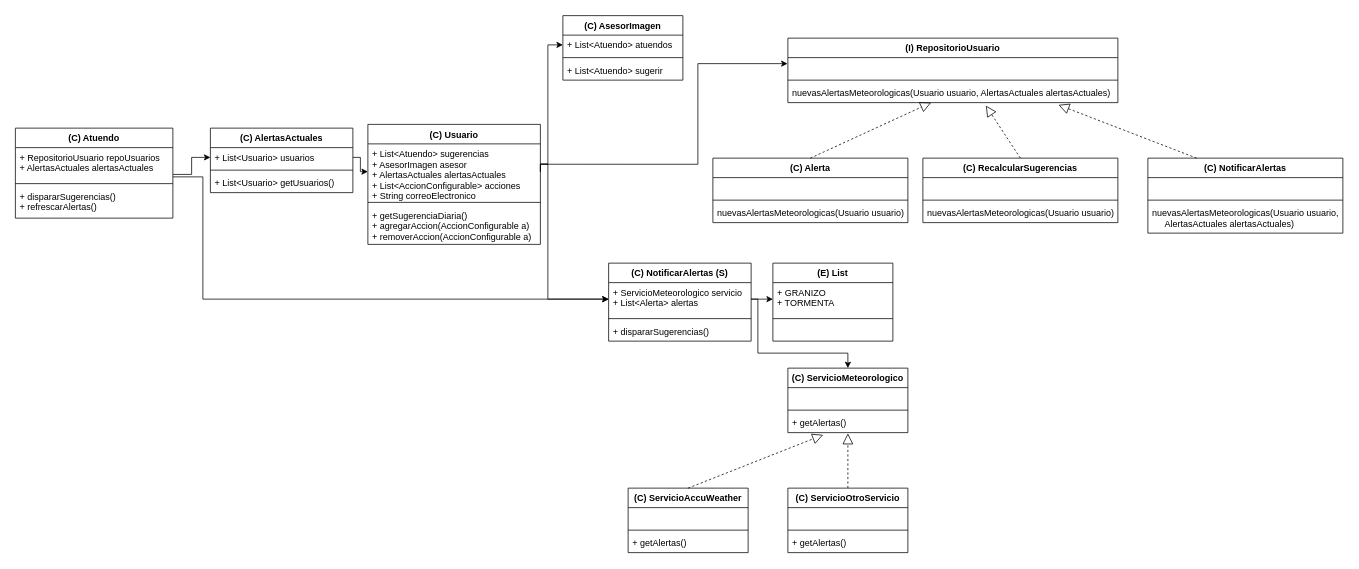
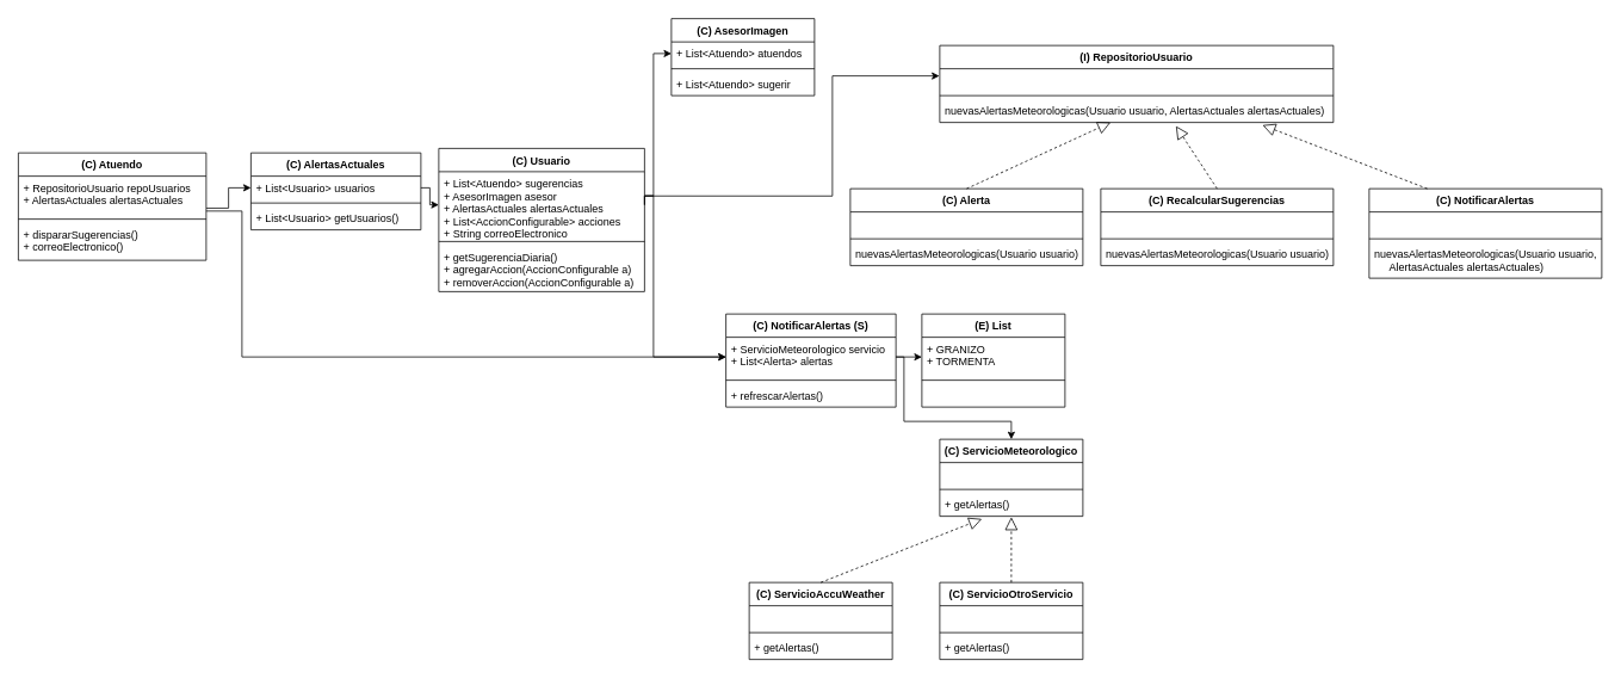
  <mxCell id="0" />
  <mxCell id="1" parent="0" />
  <mxCell id="2" value="(C) Usuario" style="swimlane;fontStyle=1;align=center;verticalAlign=top;childLayout=stackLayout;horizontal=1;startSize=26;horizontalStack=0;resizeParent=1;resizeParentMax=0;resizeLast=0;collapsible=1;marginBottom=0;" vertex="1" parent="1"><mxGeometry x="490" y="165" width="230" height="160" as="geometry" /></mxCell>
  <mxCell id="3" value="+ List&lt;Atuendo&gt; sugerencias&#10;+ AsesorImagen asesor&#10;+ AlertasActuales alertasActuales&#10;+ List&lt;AccionConfigurable&gt; acciones&#10;+ String correoElectronico" style="text;strokeColor=none;fillColor=none;align=left;verticalAlign=top;spacingLeft=4;spacingRight=4;overflow=hidden;rotatable=0;points=[[0,0.5],[1,0.5]];portConstraint=eastwest;" vertex="1" parent="2"><mxGeometry y="26" width="230" height="74" as="geometry" /></mxCell>
  <mxCell id="4" value="" style="line;strokeWidth=1;fillColor=none;align=left;verticalAlign=middle;spacingTop=-1;spacingLeft=3;spacingRight=3;rotatable=0;labelPosition=right;points=[];portConstraint=eastwest;" vertex="1" parent="2"><mxGeometry y="100" width="230" height="8" as="geometry" /></mxCell>
  <mxCell id="5" value="+ getSugerenciaDiaria()&#10;+ agregarAccion(AccionConfigurable a)&#10;+ removerAccion(AccionConfigurable a)" style="text;strokeColor=none;fillColor=none;align=left;verticalAlign=top;spacingLeft=4;spacingRight=4;overflow=hidden;rotatable=0;points=[[0,0.5],[1,0.5]];portConstraint=eastwest;" vertex="1" parent="2"><mxGeometry y="108" width="230" height="52" as="geometry" /></mxCell>
  <mxCell id="6" value="(C) AsesorImagen" style="swimlane;fontStyle=1;align=center;verticalAlign=top;childLayout=stackLayout;horizontal=1;startSize=26;horizontalStack=0;resizeParent=1;resizeParentMax=0;resizeLast=0;collapsible=1;marginBottom=0;" vertex="1" parent="1"><mxGeometry x="750" y="20" width="160" height="86" as="geometry" /></mxCell>
  <mxCell id="7" value="+ List&lt;Atuendo&gt; atuendos" style="text;strokeColor=none;fillColor=none;align=left;verticalAlign=top;spacingLeft=4;spacingRight=4;overflow=hidden;rotatable=0;points=[[0,0.5],[1,0.5]];portConstraint=eastwest;" vertex="1" parent="6"><mxGeometry y="26" width="160" height="26" as="geometry" /></mxCell>
  <mxCell id="8" value="" style="line;strokeWidth=1;fillColor=none;align=left;verticalAlign=middle;spacingTop=-1;spacingLeft=3;spacingRight=3;rotatable=0;labelPosition=right;points=[];portConstraint=eastwest;" vertex="1" parent="6"><mxGeometry y="52" width="160" height="8" as="geometry" /></mxCell>
  <mxCell id="9" value="+ List&lt;Atuendo&gt; sugerir" style="text;strokeColor=none;fillColor=none;align=left;verticalAlign=top;spacingLeft=4;spacingRight=4;overflow=hidden;rotatable=0;points=[[0,0.5],[1,0.5]];portConstraint=eastwest;" vertex="1" parent="6"><mxGeometry y="60" width="160" height="26" as="geometry" /></mxCell>
  <mxCell id="10" value="" style="endArrow=classic;html=1;rounded=0;exitX=1;exitY=0.5;exitDx=0;exitDy=0;entryX=0;entryY=0.5;entryDx=0;entryDy=0;edgeStyle=orthogonalEdgeStyle;" edge="1" parent="1" source="3" target="7"><mxGeometry width="50" height="50" relative="1" as="geometry"><mxPoint x="370" y="350" as="sourcePoint" /><mxPoint x="420" y="300" as="targetPoint" /><Array as="points"><mxPoint x="730" y="218" /><mxPoint x="730" y="59" /></Array></mxGeometry></mxCell>
  <mxCell id="11" value="(C) AlertasActuales" style="swimlane;fontStyle=1;align=center;verticalAlign=top;childLayout=stackLayout;horizontal=1;startSize=26;horizontalStack=0;resizeParent=1;resizeParentMax=0;resizeLast=0;collapsible=1;marginBottom=0;" vertex="1" parent="1"><mxGeometry x="280" y="170" width="190" height="86" as="geometry" /></mxCell>
  <mxCell id="12" value="+ List&lt;Usuario&gt; usuarios" style="text;strokeColor=none;fillColor=none;align=left;verticalAlign=top;spacingLeft=4;spacingRight=4;overflow=hidden;rotatable=0;points=[[0,0.5],[1,0.5]];portConstraint=eastwest;" vertex="1" parent="11"><mxGeometry y="26" width="190" height="26" as="geometry" /></mxCell>
  <mxCell id="13" value="" style="line;strokeWidth=1;fillColor=none;align=left;verticalAlign=middle;spacingTop=-1;spacingLeft=3;spacingRight=3;rotatable=0;labelPosition=right;points=[];portConstraint=eastwest;" vertex="1" parent="11"><mxGeometry y="52" width="190" height="8" as="geometry" /></mxCell>
  <mxCell id="14" value="+ List&lt;Usuario&gt; getUsuarios()" style="text;strokeColor=none;fillColor=none;align=left;verticalAlign=top;spacingLeft=4;spacingRight=4;overflow=hidden;rotatable=0;points=[[0,0.5],[1,0.5]];portConstraint=eastwest;" vertex="1" parent="11"><mxGeometry y="60" width="190" height="26" as="geometry" /></mxCell>
  <mxCell id="15" value="(C) Atuendo" style="swimlane;fontStyle=1;align=center;verticalAlign=top;childLayout=stackLayout;horizontal=1;startSize=26;horizontalStack=0;resizeParent=1;resizeParentMax=0;resizeLast=0;collapsible=1;marginBottom=0;" vertex="1" parent="1"><mxGeometry x="20" y="170" width="210" height="120" as="geometry" /></mxCell>
  <mxCell id="16" value="+ RepositorioUsuario repoUsuarios&#10;+ AlertasActuales alertasActuales" style="text;strokeColor=none;fillColor=none;align=left;verticalAlign=top;spacingLeft=4;spacingRight=4;overflow=hidden;rotatable=0;points=[[0,0.5],[1,0.5]];portConstraint=eastwest;" vertex="1" parent="15"><mxGeometry y="26" width="210" height="44" as="geometry" /></mxCell>
  <mxCell id="17" value="" style="line;strokeWidth=1;fillColor=none;align=left;verticalAlign=middle;spacingTop=-1;spacingLeft=3;spacingRight=3;rotatable=0;labelPosition=right;points=[];portConstraint=eastwest;" vertex="1" parent="15"><mxGeometry y="70" width="210" height="8" as="geometry" /></mxCell>
- <mxCell id="18" value="+ dispararSugerencias()&#10;+ refrescarAlertas()" style="text;strokeColor=none;fillColor=none;align=left;verticalAlign=top;spacingLeft=4;spacingRight=4;overflow=hidden;rotatable=0;points=[[0,0.5],[1,0.5]];portConstraint=eastwest;" vertex="1" parent="15"><mxGeometry y="78" width="210" height="42" as="geometry" /></mxCell>
+ <mxCell id="18" value="+ dispararSugerencias()&#10;+ correoElectronico()" style="text;strokeColor=none;fillColor=none;align=left;verticalAlign=top;spacingLeft=4;spacingRight=4;overflow=hidden;rotatable=0;points=[[0,0.5],[1,0.5]];portConstraint=eastwest;" vertex="1" parent="15"><mxGeometry y="78" width="210" height="42" as="geometry" /></mxCell>
  <mxCell id="19" value="" style="endArrow=classic;html=1;rounded=0;exitX=1.001;exitY=0.812;exitDx=0;exitDy=0;exitPerimeter=0;entryX=0;entryY=0.5;entryDx=0;entryDy=0;edgeStyle=orthogonalEdgeStyle;" edge="1" parent="1" source="16" target="12"><mxGeometry width="50" height="50" relative="1" as="geometry"><mxPoint x="290" y="340" as="sourcePoint" /><mxPoint x="340" y="290" as="targetPoint" /></mxGeometry></mxCell>
  <mxCell id="20" value="(C) NotificarAlertas (S)" style="swimlane;fontStyle=1;align=center;verticalAlign=top;childLayout=stackLayout;horizontal=1;startSize=26;horizontalStack=0;resizeParent=1;resizeParentMax=0;resizeLast=0;collapsible=1;marginBottom=0;" vertex="1" parent="1"><mxGeometry x="811" y="350" width="190" height="104" as="geometry" /></mxCell>
  <mxCell id="21" value="+ ServicioMeteorologico servicio&#10;+ List&lt;Alerta&gt; alertas" style="text;strokeColor=none;fillColor=none;align=left;verticalAlign=top;spacingLeft=4;spacingRight=4;overflow=hidden;rotatable=0;points=[[0,0.5],[1,0.5]];portConstraint=eastwest;" vertex="1" parent="20"><mxGeometry y="26" width="190" height="44" as="geometry" /></mxCell>
  <mxCell id="22" value="" style="line;strokeWidth=1;fillColor=none;align=left;verticalAlign=middle;spacingTop=-1;spacingLeft=3;spacingRight=3;rotatable=0;labelPosition=right;points=[];portConstraint=eastwest;" vertex="1" parent="20"><mxGeometry y="70" width="190" height="8" as="geometry" /></mxCell>
- <mxCell id="23" value="+ dispararSugerencias()" style="text;strokeColor=none;fillColor=none;align=left;verticalAlign=top;spacingLeft=4;spacingRight=4;overflow=hidden;rotatable=0;points=[[0,0.5],[1,0.5]];portConstraint=eastwest;" vertex="1" parent="20"><mxGeometry y="78" width="190" height="26" as="geometry" /></mxCell>
+ <mxCell id="23" value="+ refrescarAlertas()" style="text;strokeColor=none;fillColor=none;align=left;verticalAlign=top;spacingLeft=4;spacingRight=4;overflow=hidden;rotatable=0;points=[[0,0.5],[1,0.5]];portConstraint=eastwest;" vertex="1" parent="20"><mxGeometry y="78" width="190" height="26" as="geometry" /></mxCell>
  <mxCell id="24" value="(E) List" style="swimlane;fontStyle=1;align=center;verticalAlign=top;childLayout=stackLayout;horizontal=1;startSize=26;horizontalStack=0;resizeParent=1;resizeParentMax=0;resizeLast=0;collapsible=1;marginBottom=0;" vertex="1" parent="1"><mxGeometry x="1030" y="350" width="160" height="104" as="geometry" /></mxCell>
  <mxCell id="25" value="+ GRANIZO&#10;+ TORMENTA" style="text;strokeColor=none;fillColor=none;align=left;verticalAlign=top;spacingLeft=4;spacingRight=4;overflow=hidden;rotatable=0;points=[[0,0.5],[1,0.5]];portConstraint=eastwest;" vertex="1" parent="24"><mxGeometry y="26" width="160" height="44" as="geometry" /></mxCell>
  <mxCell id="26" value="" style="line;strokeWidth=1;fillColor=none;align=left;verticalAlign=middle;spacingTop=-1;spacingLeft=3;spacingRight=3;rotatable=0;labelPosition=right;points=[];portConstraint=eastwest;" vertex="1" parent="24"><mxGeometry y="70" width="160" height="8" as="geometry" /></mxCell>
  <mxCell id="27" value=" " style="text;strokeColor=none;fillColor=none;align=left;verticalAlign=top;spacingLeft=4;spacingRight=4;overflow=hidden;rotatable=0;points=[[0,0.5],[1,0.5]];portConstraint=eastwest;" vertex="1" parent="24"><mxGeometry y="78" width="160" height="26" as="geometry" /></mxCell>
  <mxCell id="28" value="" style="endArrow=classic;html=1;rounded=0;exitX=1;exitY=0.5;exitDx=0;exitDy=0;entryX=0;entryY=0.5;entryDx=0;entryDy=0;edgeStyle=orthogonalEdgeStyle;" edge="1" parent="1" source="21" target="25"><mxGeometry width="50" height="50" relative="1" as="geometry"><mxPoint x="600" y="560" as="sourcePoint" /><mxPoint x="650" y="510" as="targetPoint" /></mxGeometry></mxCell>
  <mxCell id="29" value="" style="endArrow=classic;html=1;rounded=0;exitX=1;exitY=0.5;exitDx=0;exitDy=0;entryX=0;entryY=0.5;entryDx=0;entryDy=0;edgeStyle=orthogonalEdgeStyle;" edge="1" parent="1" source="3" target="21"><mxGeometry width="50" height="50" relative="1" as="geometry"><mxPoint x="710" y="370" as="sourcePoint" /><mxPoint x="760" y="320" as="targetPoint" /><Array as="points"><mxPoint x="730" y="218" /><mxPoint x="730" y="398" /></Array></mxGeometry></mxCell>
  <mxCell id="30" value="" style="endArrow=classic;html=1;rounded=0;exitX=1;exitY=0.886;exitDx=0;exitDy=0;exitPerimeter=0;entryX=0;entryY=0.5;entryDx=0;entryDy=0;edgeStyle=orthogonalEdgeStyle;" edge="1" parent="1" source="16" target="21"><mxGeometry width="50" height="50" relative="1" as="geometry"><mxPoint x="440" y="390" as="sourcePoint" /><mxPoint x="490" y="340" as="targetPoint" /><Array as="points"><mxPoint x="270" y="235" /><mxPoint x="270" y="398" /></Array></mxGeometry></mxCell>
  <mxCell id="31" value="(C) ServicioMeteorologico" style="swimlane;fontStyle=1;align=center;verticalAlign=top;childLayout=stackLayout;horizontal=1;startSize=26;horizontalStack=0;resizeParent=1;resizeParentMax=0;resizeLast=0;collapsible=1;marginBottom=0;" vertex="1" parent="1"><mxGeometry x="1050" y="490" width="160" height="86" as="geometry" /></mxCell>
  <mxCell id="32" value=" " style="text;strokeColor=none;fillColor=none;align=left;verticalAlign=top;spacingLeft=4;spacingRight=4;overflow=hidden;rotatable=0;points=[[0,0.5],[1,0.5]];portConstraint=eastwest;" vertex="1" parent="31"><mxGeometry y="26" width="160" height="26" as="geometry" /></mxCell>
  <mxCell id="33" value="" style="line;strokeWidth=1;fillColor=none;align=left;verticalAlign=middle;spacingTop=-1;spacingLeft=3;spacingRight=3;rotatable=0;labelPosition=right;points=[];portConstraint=eastwest;" vertex="1" parent="31"><mxGeometry y="52" width="160" height="8" as="geometry" /></mxCell>
  <mxCell id="34" value="+ getAlertas()" style="text;strokeColor=none;fillColor=none;align=left;verticalAlign=top;spacingLeft=4;spacingRight=4;overflow=hidden;rotatable=0;points=[[0,0.5],[1,0.5]];portConstraint=eastwest;" vertex="1" parent="31"><mxGeometry y="60" width="160" height="26" as="geometry" /></mxCell>
  <mxCell id="35" value="(C) ServicioAccuWeather" style="swimlane;fontStyle=1;align=center;verticalAlign=top;childLayout=stackLayout;horizontal=1;startSize=26;horizontalStack=0;resizeParent=1;resizeParentMax=0;resizeLast=0;collapsible=1;marginBottom=0;" vertex="1" parent="1"><mxGeometry x="837" y="650" width="160" height="86" as="geometry" /></mxCell>
  <mxCell id="36" value=" " style="text;strokeColor=none;fillColor=none;align=left;verticalAlign=top;spacingLeft=4;spacingRight=4;overflow=hidden;rotatable=0;points=[[0,0.5],[1,0.5]];portConstraint=eastwest;" vertex="1" parent="35"><mxGeometry y="26" width="160" height="26" as="geometry" /></mxCell>
  <mxCell id="37" value="" style="line;strokeWidth=1;fillColor=none;align=left;verticalAlign=middle;spacingTop=-1;spacingLeft=3;spacingRight=3;rotatable=0;labelPosition=right;points=[];portConstraint=eastwest;" vertex="1" parent="35"><mxGeometry y="52" width="160" height="8" as="geometry" /></mxCell>
  <mxCell id="38" value="+ getAlertas()" style="text;strokeColor=none;fillColor=none;align=left;verticalAlign=top;spacingLeft=4;spacingRight=4;overflow=hidden;rotatable=0;points=[[0,0.5],[1,0.5]];portConstraint=eastwest;" vertex="1" parent="35"><mxGeometry y="60" width="160" height="26" as="geometry" /></mxCell>
  <mxCell id="39" value="(C) ServicioOtroServicio" style="swimlane;fontStyle=1;align=center;verticalAlign=top;childLayout=stackLayout;horizontal=1;startSize=26;horizontalStack=0;resizeParent=1;resizeParentMax=0;resizeLast=0;collapsible=1;marginBottom=0;" vertex="1" parent="1"><mxGeometry x="1050" y="650" width="160" height="86" as="geometry" /></mxCell>
  <mxCell id="40" value=" " style="text;strokeColor=none;fillColor=none;align=left;verticalAlign=top;spacingLeft=4;spacingRight=4;overflow=hidden;rotatable=0;points=[[0,0.5],[1,0.5]];portConstraint=eastwest;" vertex="1" parent="39"><mxGeometry y="26" width="160" height="26" as="geometry" /></mxCell>
  <mxCell id="41" value="" style="line;strokeWidth=1;fillColor=none;align=left;verticalAlign=middle;spacingTop=-1;spacingLeft=3;spacingRight=3;rotatable=0;labelPosition=right;points=[];portConstraint=eastwest;" vertex="1" parent="39"><mxGeometry y="52" width="160" height="8" as="geometry" /></mxCell>
  <mxCell id="42" value="+ getAlertas()" style="text;strokeColor=none;fillColor=none;align=left;verticalAlign=top;spacingLeft=4;spacingRight=4;overflow=hidden;rotatable=0;points=[[0,0.5],[1,0.5]];portConstraint=eastwest;" vertex="1" parent="39"><mxGeometry y="60" width="160" height="26" as="geometry" /></mxCell>
  <mxCell id="43" value="" style="endArrow=block;dashed=1;endFill=0;endSize=12;html=1;rounded=0;fontSize=48;exitX=0.5;exitY=0;exitDx=0;exitDy=0;entryX=0.294;entryY=1.115;entryDx=0;entryDy=0;entryPerimeter=0;" edge="1" parent="1" source="35" target="34"><mxGeometry width="160" relative="1" as="geometry"><mxPoint x="990" y="590" as="sourcePoint" /><mxPoint x="1150" y="590" as="targetPoint" /></mxGeometry></mxCell>
  <mxCell id="44" value="" style="endArrow=block;dashed=1;endFill=0;endSize=12;html=1;rounded=0;fontSize=48;exitX=0.5;exitY=0;exitDx=0;exitDy=0;entryX=0.5;entryY=1.038;entryDx=0;entryDy=0;entryPerimeter=0;" edge="1" parent="1" source="39" target="34"><mxGeometry width="160" relative="1" as="geometry"><mxPoint x="1260" y="610" as="sourcePoint" /><mxPoint x="1420" y="610" as="targetPoint" /></mxGeometry></mxCell>
  <mxCell id="45" value="" style="endArrow=classic;html=1;rounded=0;fontSize=48;exitX=1;exitY=0.5;exitDx=0;exitDy=0;entryX=0.5;entryY=0;entryDx=0;entryDy=0;edgeStyle=orthogonalEdgeStyle;" edge="1" parent="1" source="21" target="31"><mxGeometry width="50" height="50" relative="1" as="geometry"><mxPoint x="1270" y="500" as="sourcePoint" /><mxPoint x="1320" y="450" as="targetPoint" /><Array as="points"><mxPoint x="1010" y="398" /><mxPoint x="1010" y="470" /><mxPoint x="1130" y="470" /></Array></mxGeometry></mxCell>
  <mxCell id="46" value="(I) RepositorioUsuario" style="swimlane;fontStyle=1;align=center;verticalAlign=top;childLayout=stackLayout;horizontal=1;startSize=26;horizontalStack=0;resizeParent=1;resizeParentMax=0;resizeLast=0;collapsible=1;marginBottom=0;" vertex="1" parent="1"><mxGeometry x="1050" y="50" width="440" height="86" as="geometry" /></mxCell>
  <mxCell id="47" value=" " style="text;strokeColor=none;fillColor=none;align=left;verticalAlign=top;spacingLeft=4;spacingRight=4;overflow=hidden;rotatable=0;points=[[0,0.5],[1,0.5]];portConstraint=eastwest;" vertex="1" parent="46"><mxGeometry y="26" width="440" height="26" as="geometry" /></mxCell>
  <mxCell id="48" value="" style="line;strokeWidth=1;fillColor=none;align=left;verticalAlign=middle;spacingTop=-1;spacingLeft=3;spacingRight=3;rotatable=0;labelPosition=right;points=[];portConstraint=eastwest;" vertex="1" parent="46"><mxGeometry y="52" width="440" height="8" as="geometry" /></mxCell>
  <mxCell id="49" value="nuevasAlertasMeteorologicas(Usuario usuario, AlertasActuales alertasActuales)" style="text;strokeColor=none;fillColor=none;align=left;verticalAlign=top;spacingLeft=4;spacingRight=4;overflow=hidden;rotatable=0;points=[[0,0.5],[1,0.5]];portConstraint=eastwest;" vertex="1" parent="46"><mxGeometry y="60" width="440" height="26" as="geometry" /></mxCell>
  <mxCell id="50" value="" style="endArrow=classic;html=1;rounded=0;fontSize=48;exitX=1.002;exitY=0.367;exitDx=0;exitDy=0;exitPerimeter=0;entryX=-0.001;entryY=0.308;entryDx=0;entryDy=0;entryPerimeter=0;edgeStyle=orthogonalEdgeStyle;" edge="1" parent="1" source="3" target="47"><mxGeometry width="50" height="50" relative="1" as="geometry"><mxPoint x="740" y="230" as="sourcePoint" /><mxPoint x="790" y="180" as="targetPoint" /><Array as="points"><mxPoint x="930" y="218" /><mxPoint x="930" y="84" /></Array></mxGeometry></mxCell>
  <mxCell id="51" value="(C) Alerta" style="swimlane;fontStyle=1;align=center;verticalAlign=top;childLayout=stackLayout;horizontal=1;startSize=26;horizontalStack=0;resizeParent=1;resizeParentMax=0;resizeLast=0;collapsible=1;marginBottom=0;" vertex="1" parent="1"><mxGeometry x="950" y="210" width="260" height="86" as="geometry" /></mxCell>
  <mxCell id="52" value=" " style="text;strokeColor=none;fillColor=none;align=left;verticalAlign=top;spacingLeft=4;spacingRight=4;overflow=hidden;rotatable=0;points=[[0,0.5],[1,0.5]];portConstraint=eastwest;" vertex="1" parent="51"><mxGeometry y="26" width="260" height="26" as="geometry" /></mxCell>
  <mxCell id="53" value="" style="line;strokeWidth=1;fillColor=none;align=left;verticalAlign=middle;spacingTop=-1;spacingLeft=3;spacingRight=3;rotatable=0;labelPosition=right;points=[];portConstraint=eastwest;" vertex="1" parent="51"><mxGeometry y="52" width="260" height="8" as="geometry" /></mxCell>
  <mxCell id="54" value="nuevasAlertasMeteorologicas(Usuario usuario)" style="text;strokeColor=none;fillColor=none;align=left;verticalAlign=top;spacingLeft=4;spacingRight=4;overflow=hidden;rotatable=0;points=[[0,0.5],[1,0.5]];portConstraint=eastwest;" vertex="1" parent="51"><mxGeometry y="60" width="260" height="26" as="geometry" /></mxCell>
  <mxCell id="55" value="(C) RecalcularSugerencias" style="swimlane;fontStyle=1;align=center;verticalAlign=top;childLayout=stackLayout;horizontal=1;startSize=26;horizontalStack=0;resizeParent=1;resizeParentMax=0;resizeLast=0;collapsible=1;marginBottom=0;" vertex="1" parent="1"><mxGeometry x="1230" y="210" width="260" height="86" as="geometry" /></mxCell>
  <mxCell id="56" value=" " style="text;strokeColor=none;fillColor=none;align=left;verticalAlign=top;spacingLeft=4;spacingRight=4;overflow=hidden;rotatable=0;points=[[0,0.5],[1,0.5]];portConstraint=eastwest;" vertex="1" parent="55"><mxGeometry y="26" width="260" height="26" as="geometry" /></mxCell>
  <mxCell id="57" value="" style="line;strokeWidth=1;fillColor=none;align=left;verticalAlign=middle;spacingTop=-1;spacingLeft=3;spacingRight=3;rotatable=0;labelPosition=right;points=[];portConstraint=eastwest;" vertex="1" parent="55"><mxGeometry y="52" width="260" height="8" as="geometry" /></mxCell>
  <mxCell id="58" value="nuevasAlertasMeteorologicas(Usuario usuario)" style="text;strokeColor=none;fillColor=none;align=left;verticalAlign=top;spacingLeft=4;spacingRight=4;overflow=hidden;rotatable=0;points=[[0,0.5],[1,0.5]];portConstraint=eastwest;" vertex="1" parent="55"><mxGeometry y="60" width="260" height="26" as="geometry" /></mxCell>
  <mxCell id="59" value="(C) NotificarAlertas" style="swimlane;fontStyle=1;align=center;verticalAlign=top;childLayout=stackLayout;horizontal=1;startSize=26;horizontalStack=0;resizeParent=1;resizeParentMax=0;resizeLast=0;collapsible=1;marginBottom=0;" vertex="1" parent="1"><mxGeometry x="1530" y="210" width="260" height="100" as="geometry" /></mxCell>
  <mxCell id="60" value=" " style="text;strokeColor=none;fillColor=none;align=left;verticalAlign=top;spacingLeft=4;spacingRight=4;overflow=hidden;rotatable=0;points=[[0,0.5],[1,0.5]];portConstraint=eastwest;" vertex="1" parent="59"><mxGeometry y="26" width="260" height="26" as="geometry" /></mxCell>
  <mxCell id="61" value="" style="line;strokeWidth=1;fillColor=none;align=left;verticalAlign=middle;spacingTop=-1;spacingLeft=3;spacingRight=3;rotatable=0;labelPosition=right;points=[];portConstraint=eastwest;" vertex="1" parent="59"><mxGeometry y="52" width="260" height="8" as="geometry" /></mxCell>
  <mxCell id="62" value="nuevasAlertasMeteorologicas(Usuario usuario, &#10;     AlertasActuales alertasActuales)" style="text;strokeColor=none;fillColor=none;align=left;verticalAlign=top;spacingLeft=4;spacingRight=4;overflow=hidden;rotatable=0;points=[[0,0.5],[1,0.5]];portConstraint=eastwest;" vertex="1" parent="59"><mxGeometry y="60" width="260" height="40" as="geometry" /></mxCell>
  <mxCell id="63" value="" style="endArrow=block;dashed=1;endFill=0;endSize=12;html=1;rounded=0;fontSize=48;exitX=0.5;exitY=0;exitDx=0;exitDy=0;entryX=0.434;entryY=1;entryDx=0;entryDy=0;entryPerimeter=0;" edge="1" parent="1" source="51" target="49"><mxGeometry width="160" relative="1" as="geometry"><mxPoint x="1220" y="160" as="sourcePoint" /><mxPoint x="1380" y="160" as="targetPoint" /></mxGeometry></mxCell>
  <mxCell id="64" value="" style="endArrow=block;dashed=1;endFill=0;endSize=12;html=1;rounded=0;fontSize=48;exitX=0.5;exitY=0;exitDx=0;exitDy=0;entryX=0.6;entryY=1.154;entryDx=0;entryDy=0;entryPerimeter=0;" edge="1" parent="1" source="55" target="49"><mxGeometry width="160" relative="1" as="geometry"><mxPoint x="1350" y="160" as="sourcePoint" /><mxPoint x="1510" y="160" as="targetPoint" /></mxGeometry></mxCell>
  <mxCell id="65" value="" style="endArrow=block;dashed=1;endFill=0;endSize=12;html=1;rounded=0;fontSize=48;exitX=0.25;exitY=0;exitDx=0;exitDy=0;entryX=0.82;entryY=1.115;entryDx=0;entryDy=0;entryPerimeter=0;" edge="1" parent="1" source="59" target="49"><mxGeometry width="160" relative="1" as="geometry"><mxPoint x="1600" y="80" as="sourcePoint" /><mxPoint x="1420" y="130" as="targetPoint" /></mxGeometry></mxCell>
  <mxCell id="66" value="" style="endArrow=classic;html=1;rounded=0;fontSize=48;exitX=1;exitY=0.5;exitDx=0;exitDy=0;edgeStyle=orthogonalEdgeStyle;" edge="1" parent="1" source="12" target="3"><mxGeometry width="50" height="50" relative="1" as="geometry"><mxPoint x="410" y="350" as="sourcePoint" /><mxPoint x="460" y="300" as="targetPoint" /></mxGeometry></mxCell>
